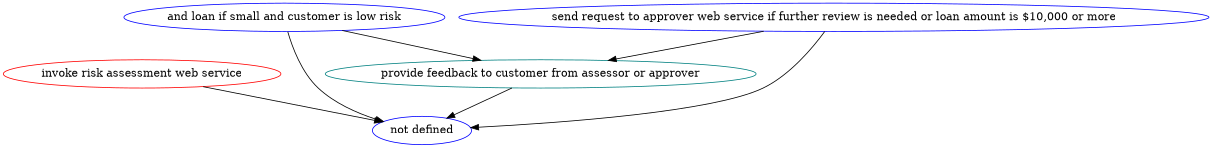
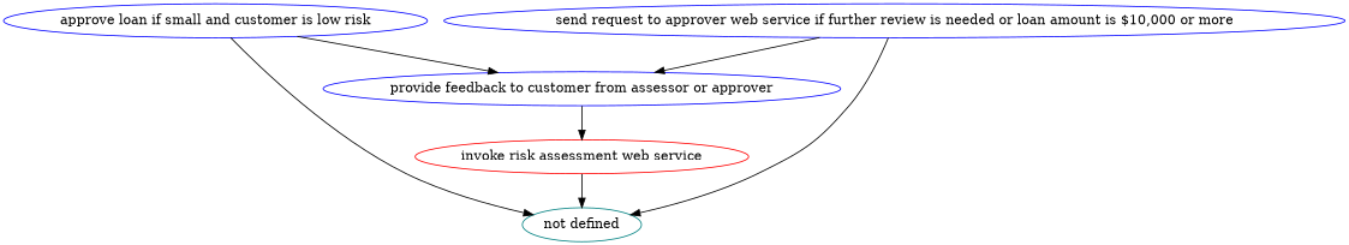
  strict digraph {
    node [color=teal]
    edge [attrs="{'type': 'actor performer', 'label': 'actor performer'}"]
    "invoke risk assessment web service" [attrs="{'type': 'Activity', 'label': 'invoke risk assessment web service'}" color=red]
-   "not defined" [attrs="{'type': 'Actor', 'label': 'not defined'}" color=blue]
-   "approve loan if small and customer is low risk" [attrs="{'type': 'Activity', 'label': 'approve loan if small and customer is low risk'}" color=blue label="and loan if small and customer is low risk"]
-   "provide feedback to customer from assessor or approver" [attrs="{'type': 'Activity', 'label': 'provide feedback to customer from assessor or approver'}"]
+   "not defined" [attrs="{'type': 'Actor', 'label': 'not defined'}"]
+   "approve loan if small and customer is low risk" [attrs="{'type': 'Activity', 'label': 'approve loan if small and customer is low risk'}" color=blue]
+   "provide feedback to customer from assessor or approver" [attrs="{'type': 'Activity', 'label': 'provide feedback to customer from assessor or approver'}" color=blue]
    "send request to approver web service if further review is needed or loan amount is $10,000 or more" [attrs="{'type': 'Activity', 'label': 'send request to approver web service if further review is needed or loan amount is $10,000 or more'}" color=blue]
    "invoke risk assessment web service" -> "not defined"
    "approve loan if small and customer is low risk" -> "not defined"
    "approve loan if small and customer is low risk" -> "provide feedback to customer from assessor or approver" [attrs="{'type': 'flow', 'label': 'flow'}"]
-   "provide feedback to customer from assessor or approver" -> "not defined"
+   "provide feedback to customer from assessor or approver" -> "invoke risk assessment web service"
    "send request to approver web service if further review is needed or loan amount is $10,000 or more" -> "not defined"
    "send request to approver web service if further review is needed or loan amount is $10,000 or more" -> "provide feedback to customer from assessor or approver" [attrs="{'type': 'flow', 'label': 'flow'}"]
  }
